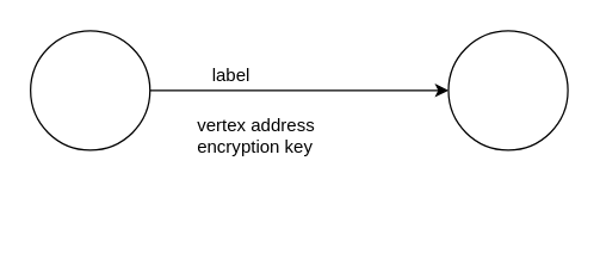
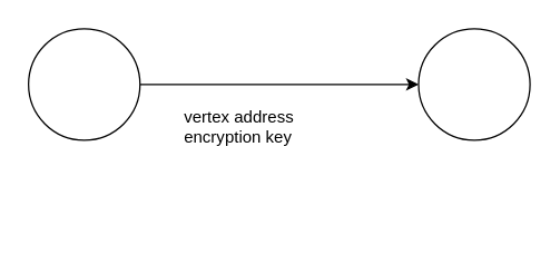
  <mxCell id="0" />
  <mxCell id="1" parent="0" />
  <mxCell id="2" style="edgeStyle=orthogonalEdgeStyle;rounded=0;orthogonalLoop=1;jettySize=auto;html=1;entryX=0;entryY=0.5;entryDx=0;entryDy=0;" edge="1" parent="1" source="3" target="4"><mxGeometry relative="1" as="geometry" /></mxCell>
  <mxCell id="3" value="" style="ellipse;whiteSpace=wrap;html=1;aspect=fixed;" vertex="1" parent="1"><mxGeometry x="20" y="20" width="80" height="80" as="geometry" /></mxCell>
  <mxCell id="4" value="" style="ellipse;whiteSpace=wrap;html=1;aspect=fixed;" vertex="1" parent="1"><mxGeometry x="300" y="20" width="80" height="80" as="geometry" /></mxCell>
- <mxCell id="5" value="label" style="text;html=1;strokeColor=none;fillColor=none;align=left;verticalAlign=middle;whiteSpace=wrap;rounded=0;" vertex="1" parent="1"><mxGeometry x="140" y="40" width="40" height="20" as="geometry" /></mxCell>
  <mxCell id="6" value="vertex address&lt;br&gt;encryption key&lt;br&gt;" style="text;html=1;strokeColor=none;fillColor=none;align=left;verticalAlign=top;whiteSpace=wrap;rounded=0;" vertex="1" parent="1"><mxGeometry x="130" y="70" width="120" height="90" as="geometry" /></mxCell>
